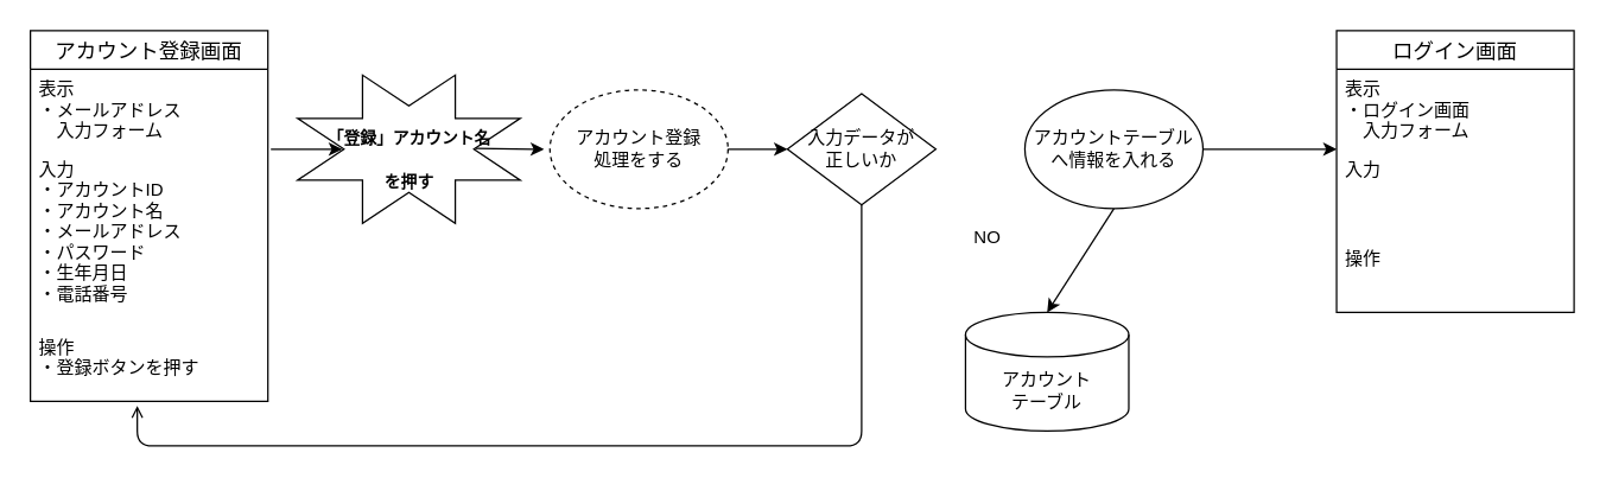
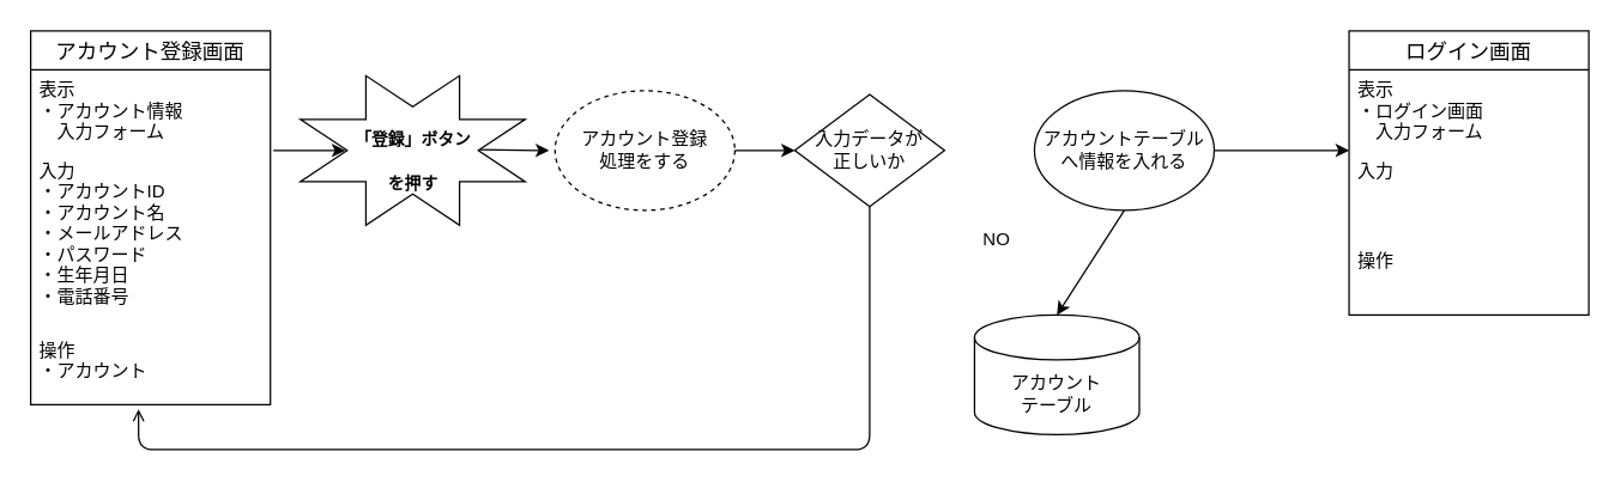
  <mxCell id="0" />
  <mxCell id="1" parent="0" />
  <mxCell id="2" value="" style="endArrow=classic;html=1;" edge="1" parent="1"><mxGeometry width="50" height="50" relative="1" as="geometry"><mxPoint x="182" y="100" as="sourcePoint" /><mxPoint x="230" y="100" as="targetPoint" /></mxGeometry></mxCell>
  <mxCell id="3" value="" style="group" vertex="1" connectable="0" parent="1"><mxGeometry x="200" y="50" width="160" height="110" as="geometry" /></mxCell>
  <mxCell id="4" value="" style="verticalLabelPosition=bottom;verticalAlign=top;html=1;shape=mxgraph.basic.8_point_star;strokeColor=#000000;strokeWidth=1;" vertex="1" parent="3"><mxGeometry width="150" height="100" as="geometry" /></mxCell>
- <mxCell id="5" value="&lt;font style=&quot;font-size: 11px&quot;&gt;「登録」アカウント名&lt;br&gt;を押す&lt;/font&gt;" style="text;strokeColor=none;fillColor=none;html=1;fontSize=24;fontStyle=1;verticalAlign=middle;align=center;" vertex="1" parent="3"><mxGeometry x="30" y="35" width="90" height="35" as="geometry" /></mxCell>
+ <mxCell id="5" value="&lt;font style=&quot;font-size: 11px&quot;&gt;「登録」ボタン&lt;br&gt;を押す&lt;/font&gt;" style="text;strokeColor=none;fillColor=none;html=1;fontSize=24;fontStyle=1;verticalAlign=middle;align=center;" vertex="1" parent="3"><mxGeometry x="30" y="35" width="90" height="35" as="geometry" /></mxCell>
  <mxCell id="6" value="" style="endArrow=classic;html=1;" edge="1" parent="3"><mxGeometry width="50" height="50" relative="1" as="geometry"><mxPoint x="120" y="49.5" as="sourcePoint" /><mxPoint x="166" y="50" as="targetPoint" /></mxGeometry></mxCell>
  <mxCell id="7" value="アカウント登録&lt;br&gt;処理をする" style="ellipse;whiteSpace=wrap;html=1;strokeColor=#000000;strokeWidth=1;dashed=1;" vertex="1" parent="1"><mxGeometry x="370" y="60" width="120" height="80" as="geometry" /></mxCell>
  <mxCell id="8" value="アカウント&lt;br&gt;テーブル" style="shape=cylinder3;whiteSpace=wrap;html=1;boundedLbl=1;backgroundOutline=1;size=15;" vertex="1" parent="1"><mxGeometry x="650" y="210" width="110" height="80" as="geometry" /></mxCell>
  <mxCell id="9" value="アカウント登録画面" style="swimlane;fontStyle=0;childLayout=stackLayout;horizontal=1;startSize=26;horizontalStack=0;resizeParent=1;resizeParentMax=0;resizeLast=0;collapsible=1;marginBottom=0;align=center;fontSize=14;strokeColor=#000000;strokeWidth=1;" vertex="1" parent="1"><mxGeometry x="20" y="20" width="160" height="250" as="geometry" /></mxCell>
- <mxCell id="10" value="表示&#10;・メールアドレス&#10;　入力フォーム" style="text;strokeColor=none;fillColor=none;spacingLeft=4;spacingRight=4;overflow=hidden;rotatable=0;points=[[0,0.5],[1,0.5]];portConstraint=eastwest;fontSize=12;" vertex="1" parent="9"><mxGeometry y="26" width="160" height="54" as="geometry" /></mxCell>
+ <mxCell id="10" value="表示&#10;・アカウント情報&#10;　入力フォーム" style="text;strokeColor=none;fillColor=none;spacingLeft=4;spacingRight=4;overflow=hidden;rotatable=0;points=[[0,0.5],[1,0.5]];portConstraint=eastwest;fontSize=12;" vertex="1" parent="9"><mxGeometry y="26" width="160" height="54" as="geometry" /></mxCell>
  <mxCell id="11" value="入力&#10;・アカウントID&#10;・アカウント名&#10;・メールアドレス&#10;・パスワード&#10;・生年月日&#10;・電話番号&#10;&#10;" style="text;strokeColor=none;fillColor=none;spacingLeft=4;spacingRight=4;overflow=hidden;rotatable=0;points=[[0,0.5],[1,0.5]];portConstraint=eastwest;fontSize=12;" vertex="1" parent="9"><mxGeometry y="80" width="160" height="120" as="geometry" /></mxCell>
- <mxCell id="12" value="操作&#10;・登録ボタンを押す&#10;" style="text;strokeColor=none;fillColor=none;spacingLeft=4;spacingRight=4;overflow=hidden;rotatable=0;points=[[0,0.5],[1,0.5]];portConstraint=eastwest;fontSize=12;" vertex="1" parent="9"><mxGeometry y="200" width="160" height="50" as="geometry" /></mxCell>
+ <mxCell id="12" value="操作&#10;・アカウント&#10;" style="text;strokeColor=none;fillColor=none;spacingLeft=4;spacingRight=4;overflow=hidden;rotatable=0;points=[[0,0.5],[1,0.5]];portConstraint=eastwest;fontSize=12;" vertex="1" parent="9"><mxGeometry y="200" width="160" height="50" as="geometry" /></mxCell>
  <mxCell id="13" value="" style="endArrow=classic;html=1;exitX=1;exitY=0.5;exitDx=0;exitDy=0;" edge="1" parent="1" source="7"><mxGeometry width="50" height="50" relative="1" as="geometry"><mxPoint x="660" y="20" as="sourcePoint" /><mxPoint x="530" y="100" as="targetPoint" /></mxGeometry></mxCell>
  <mxCell id="14" value="入力データが&lt;br&gt;正しいか" style="rhombus;whiteSpace=wrap;html=1;" vertex="1" parent="1"><mxGeometry x="530" y="62.5" width="100" height="75" as="geometry" /></mxCell>
  <mxCell id="15" value="" style="endArrow=open;html=1;exitX=0.5;exitY=1;exitDx=0;exitDy=0;entryX=0.45;entryY=1.06;entryDx=0;entryDy=0;entryPerimeter=0;" edge="1" parent="1" source="14" target="12"><mxGeometry width="50" height="50" relative="1" as="geometry"><mxPoint x="690" y="240" as="sourcePoint" /><mxPoint x="10" y="280" as="targetPoint" /><Array as="points"><mxPoint x="580" y="300" /><mxPoint x="92" y="300" /></Array></mxGeometry></mxCell>
  <mxCell id="16" value="NO" style="text;html=1;strokeColor=none;fillColor=none;align=center;verticalAlign=middle;whiteSpace=wrap;rounded=0;" vertex="1" parent="1"><mxGeometry x="645" y="150" width="40" height="20" as="geometry" /></mxCell>
  <mxCell id="17" value="アカウントテーブルへ情報を入れる" style="ellipse;whiteSpace=wrap;html=1;strokeColor=#000000;strokeWidth=1;" vertex="1" parent="1"><mxGeometry x="690" y="60" width="120" height="80" as="geometry" /></mxCell>
  <mxCell id="18" value="" style="endArrow=classic;html=1;exitX=0.5;exitY=1;exitDx=0;exitDy=0;entryX=0.5;entryY=0;entryDx=0;entryDy=0;entryPerimeter=0;" edge="1" parent="1" source="17" target="8"><mxGeometry width="50" height="50" relative="1" as="geometry"><mxPoint x="540" y="230" as="sourcePoint" /><mxPoint x="590" y="180" as="targetPoint" /></mxGeometry></mxCell>
  <mxCell id="19" value="" style="endArrow=classic;html=1;" edge="1" parent="1"><mxGeometry width="50" height="50" relative="1" as="geometry"><mxPoint x="810" y="100" as="sourcePoint" /><mxPoint x="900" y="100" as="targetPoint" /></mxGeometry></mxCell>
  <mxCell id="20" value="ログイン画面" style="swimlane;fontStyle=0;childLayout=stackLayout;horizontal=1;startSize=26;horizontalStack=0;resizeParent=1;resizeParentMax=0;resizeLast=0;collapsible=1;marginBottom=0;align=center;fontSize=14;strokeColor=#000000;strokeWidth=1;" vertex="1" parent="1"><mxGeometry x="900" y="20" width="160" height="190" as="geometry" /></mxCell>
  <mxCell id="21" value="表示&#10;・ログイン画面&#10;　入力フォーム&#10;　" style="text;strokeColor=none;fillColor=none;spacingLeft=4;spacingRight=4;overflow=hidden;rotatable=0;points=[[0,0.5],[1,0.5]];portConstraint=eastwest;fontSize=12;" vertex="1" parent="20"><mxGeometry y="26" width="160" height="54" as="geometry" /></mxCell>
  <mxCell id="22" value="入力" style="text;strokeColor=none;fillColor=none;spacingLeft=4;spacingRight=4;overflow=hidden;rotatable=0;points=[[0,0.5],[1,0.5]];portConstraint=eastwest;fontSize=12;" vertex="1" parent="20"><mxGeometry y="80" width="160" height="60" as="geometry" /></mxCell>
  <mxCell id="23" value="操作&#10;&#10;" style="text;strokeColor=none;fillColor=none;spacingLeft=4;spacingRight=4;overflow=hidden;rotatable=0;points=[[0,0.5],[1,0.5]];portConstraint=eastwest;fontSize=12;" vertex="1" parent="20"><mxGeometry y="140" width="160" height="50" as="geometry" /></mxCell>
